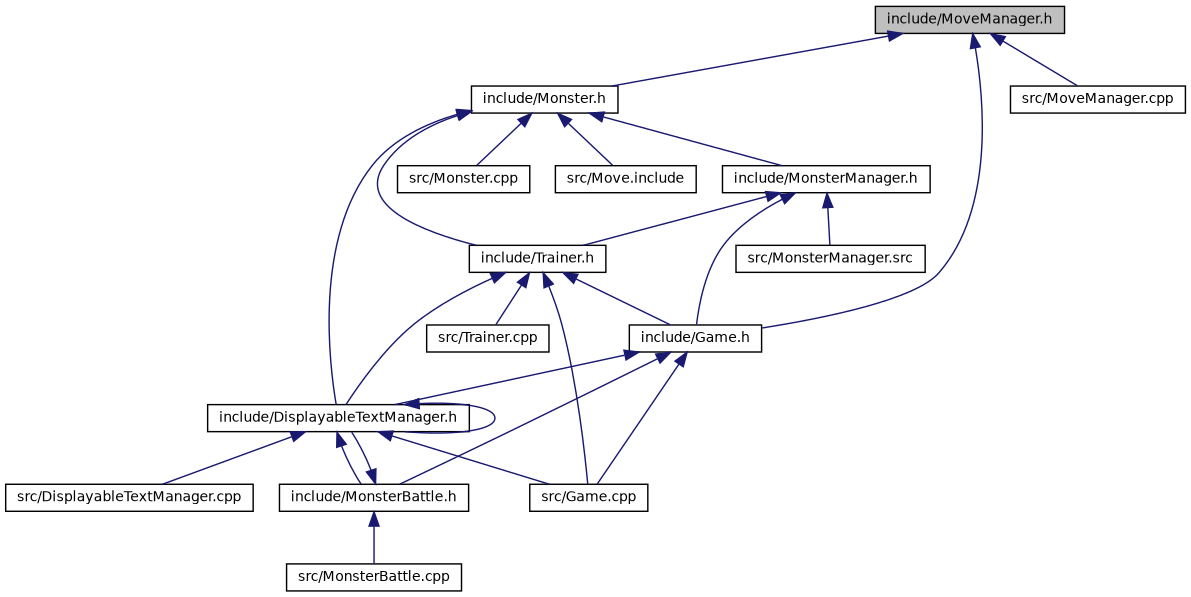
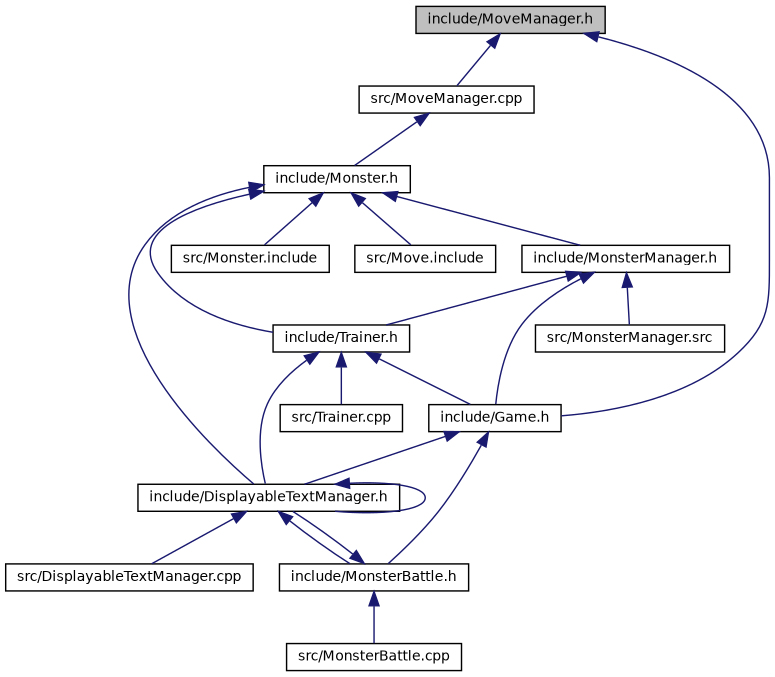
  digraph {
    node [color=black fillcolor=white fontname=Helvetica fontsize=10 shape=record style=filled]
    edge [color=midnightblue dir=back fontname=Helvetica fontsize=10 labelfontname=Helvetica labelfontsize=10 style=solid]
    n1 [fillcolor=grey75 fontcolor=black height=0.2 label="include/MoveManager.h" width=0.4]
    n2 [height=0.2 label="include/Monster.h" width=0.4]
    n3 [height=0.2 label="include/Game.h" width=0.4]
    n4 [height=0.2 label="src/MoveManager.cpp" width=0.4]
    n5 [height=0.2 label="include/Trainer.h" width=0.4]
    n6 [height=0.2 label="include/DisplayableTextManager.h" width=0.4]
    n7 [height=0.2 label="include/MonsterManager.h" width=0.4]
-   n8 [height=0.2 label="src/Monster.cpp" width=0.4]
+   n8 [height=0.2 label="src/Monster.include" width=0.4]
    n9 [height=0.2 label="src/Move.include" width=0.4]
    n10 [height=0.2 label="include/MonsterBattle.h" width=0.4]
-   n11 [height=0.2 label="src/Game.cpp" width=0.4]
    n12 [height=0.2 label="src/Trainer.cpp" width=0.4]
    n13 [height=0.2 label="src/DisplayableTextManager.cpp" width=0.4]
    n14 [height=0.2 label="src/MonsterManager.src" width=0.4]
    n15 [height=0.2 label="src/MonsterBattle.cpp" width=0.4]
-   n1 -> n2
+   n4 -> n2
    n1 -> n3
    n1 -> n4
    n2 -> n5
    n2 -> n6
    n2 -> n7
    n2 -> n8
    n2 -> n9
    n3 -> n6
    n3 -> n10
-   n3 -> n11
    n5 -> n3
    n5 -> n6
-   n5 -> n11
    n5 -> n12
    n6 -> n6
    n6 -> n10
-   n6 -> n11
    n6 -> n13
    n7 -> n3
    n7 -> n5
    n7 -> n14
    n10 -> n6
    n10 -> n15
  }
